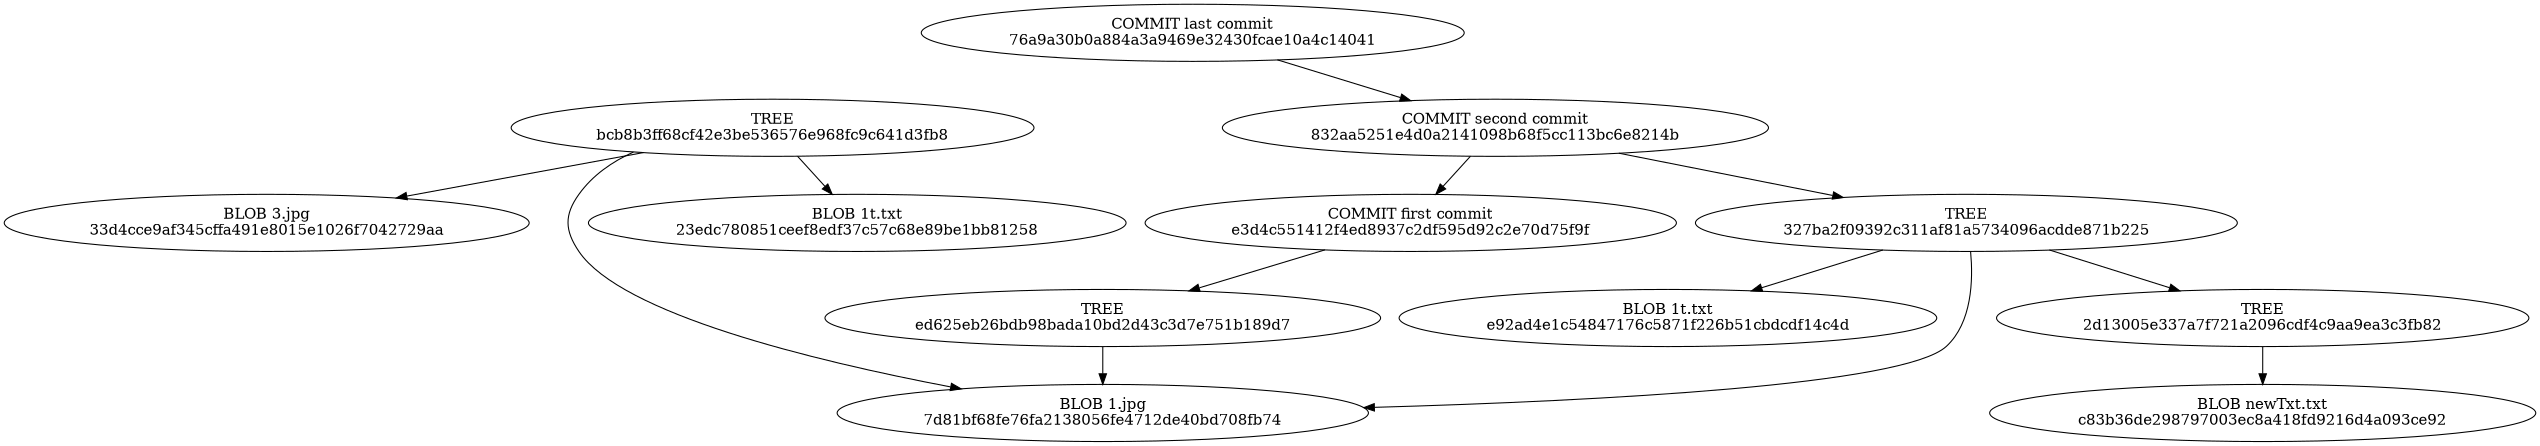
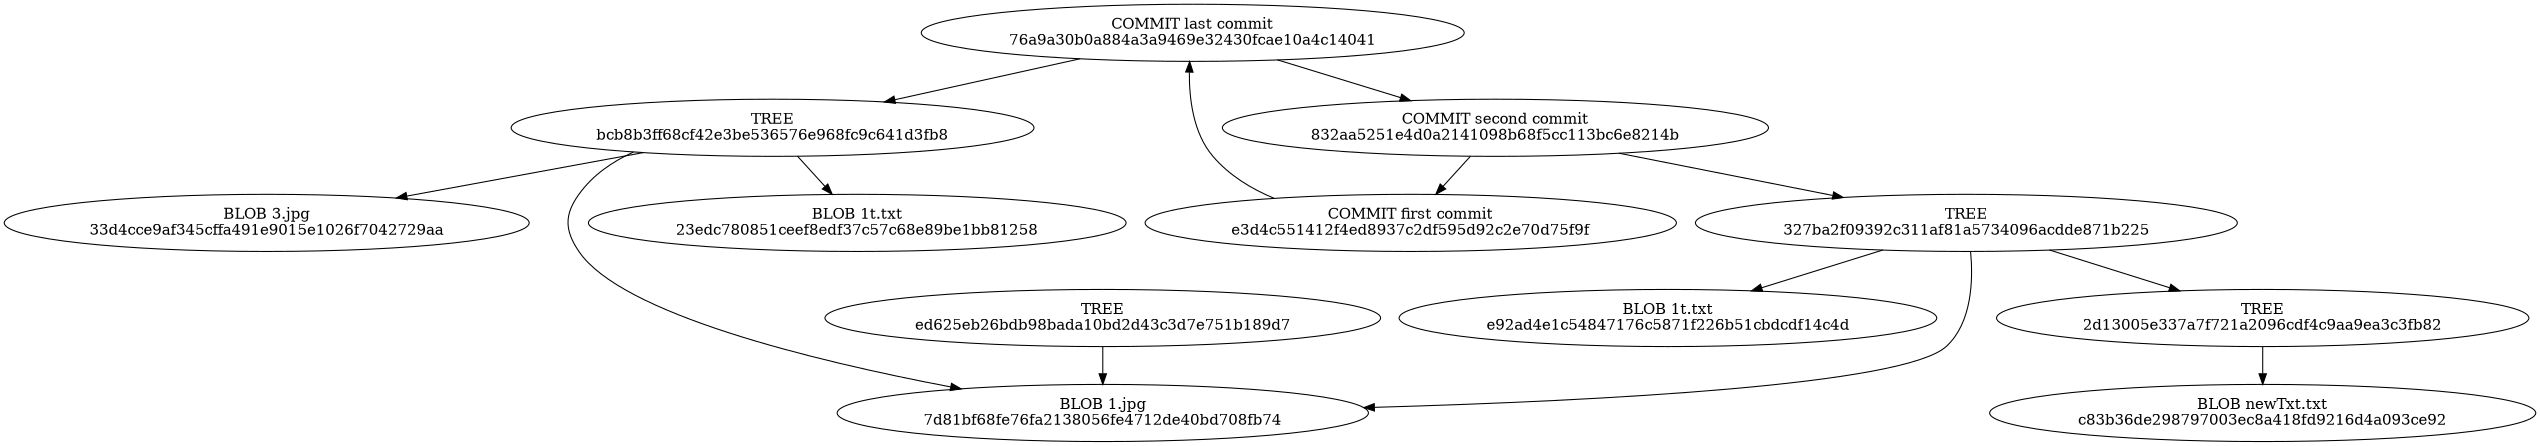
  digraph {
    n1 [label="TREE\n2d13005e337a7f721a2096cdf4c9aa9ea3c3fb82"]
    n2 [label="BLOB newTxt.txt\nc83b36de298797003ec8a418fd9216d4a093ce92"]
    n3 [label="TREE\n327ba2f09392c311af81a5734096acdde871b225"]
    n4 [label="BLOB 1.jpg\n7d81bf68fe76fa2138056fe4712de40bd708fb74"]
    n5 [label="BLOB 1t.txt\ne92ad4e1c54847176c5871f226b51cbdcdf14c4d"]
    n6 [label="COMMIT last commit\n76a9a30b0a884a3a9469e32430fcae10a4c14041"]
    n7 [label="TREE\nbcb8b3ff68cf42e3be536576e968fc9c641d3fb8"]
    n8 [label="COMMIT second commit\n832aa5251e4d0a2141098b68f5cc113bc6e8214b"]
    n9 [label="BLOB 1t.txt\n23edc780851ceef8edf37c57c68e89be1bb81258"]
-   n10 [label="BLOB 3.jpg\n33d4cce9af345cffa491e8015e1026f7042729aa"]
+   n10 [label="BLOB 3.jpg\n33d4cce9af345cffa491e9015e1026f7042729aa"]
    n11 [label="COMMIT first commit\ne3d4c551412f4ed8937c2df595d92c2e70d75f9f"]
    n12 [label="TREE\ned625eb26bdb98bada10bd2d43c3d7e751b189d7"]
    n1 -> n2
    n3 -> n1
    n3 -> n4
    n3 -> n5
+   n6 -> n7
    n6 -> n8
    n7 -> n4
    n7 -> n9
    n7 -> n10
    n8 -> n3
    n8 -> n11
-   n11 -> n12
+   n11 -> n6
    n12 -> n4
  }
